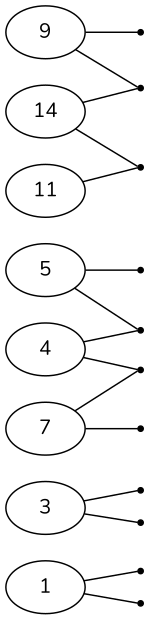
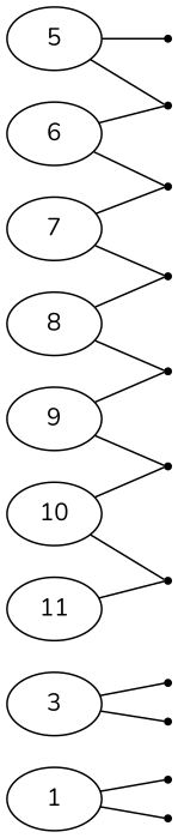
  graph {
    fontname=Nunito
    rankdir=LR
    node [fontname=Nunito shape=point]
    edge [fontname=Nunito]
    n1 [label=1 shape=""]
    factor0
    factor1
    factor2
    n5 [label=3 shape=""]
    factor3
    factor4
    n8 [label=5 shape=""]
    factor5
-   n10 [label=4 shape=""]
+   n10 [label=6 shape=""]
    factor6
    n12 [label=7 shape=""]
    factor7
+   n14 [label=8 shape=""]
    factor8
    n16 [label=9 shape=""]
    factor9
-   n18 [label=14 shape=""]
+   n18 [label=10 shape=""]
    factor10
    n20 [label=11 shape=""]
    n1 -- factor0
    n1 -- factor1
    n5 -- factor2
    n5 -- factor3
    n8 -- factor4
    n8 -- factor5
    n10 -- factor5
    n10 -- factor6
    n12 -- factor6
    n12 -- factor7
+   n14 -- factor7
+   n14 -- factor8
    n16 -- factor8
    n16 -- factor9
    n18 -- factor9
    n18 -- factor10
    n20 -- factor10
  }
